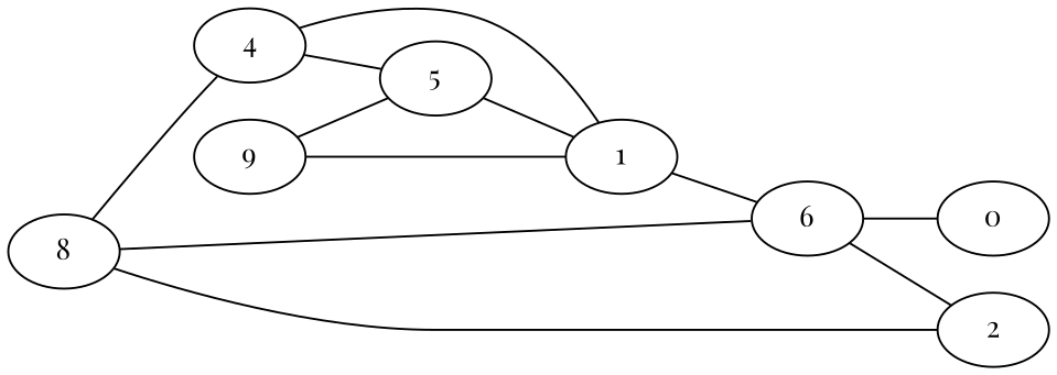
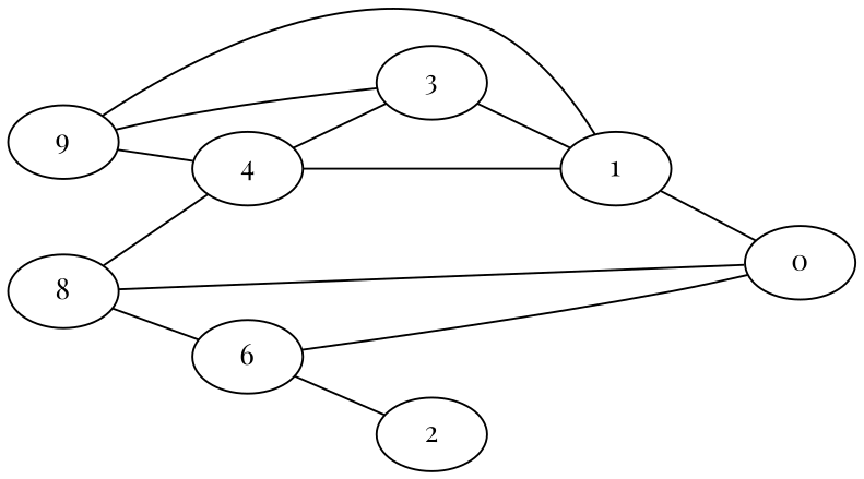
  strict graph {
    fontname="Playfair Display"
    rankdir=LR
    node [fontname="Playfair Display"]
    edge [fontname="Playfair Display" weight=3]
    n1 [initial=1 label=9 value=1]
    1
-   3 [label=5]
+   3
    4 [value=2]
    0
    2 [goal=1]
    6 [value=4]
    8 [value=3]
    n1 -- 1 [weight=""]
    n1 -- 3 [weight=2]
-   1 -- 6
+   n1 -- 4
+   1 -- 0
    3 -- 1 [weight=""]
    4 -- 1 [weight=2]
    4 -- 3
    6 -- 0
    6 -- 2 [weight=""]
    8 -- 4 [weight=2]
-   8 -- 2 [weight=1]
+   8 -- 0 [weight=1]
    8 -- 6
  }
